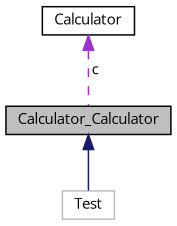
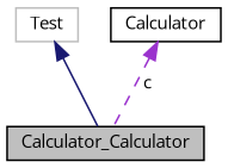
  digraph {
    fontname="Open Sans"
    node [color=black fillcolor=white fontname="Open Sans" fontsize=10 shape=record style=filled]
    edge [dir=back fontname="Open Sans" fontsize=10 labelfontname=Helvetica labelfontsize=10]
    n1 [fillcolor=grey75 fontcolor=black height=0.2 label=Calculator_Calculator width=0.4]
    n2 [color=grey75 height=0.2 label=Test width=0.4]
    n3 [height=0.2 label=Calculator width=0.4]
-   n1 -> n2 [color=midnightblue style=solid]
+   n2 -> n1 [color=midnightblue style=solid]
    n3 -> n1 [color=darkorchid3 label=" c" style=dashed]
  }
